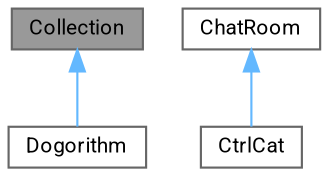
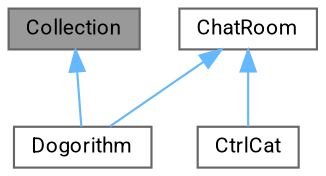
  digraph {
    fontname=Roboto
    node [color=gray40 fillcolor=white fontname=Roboto fontsize=10 shape=box style=filled]
    edge [color=steelblue1 dir=back fontname=Roboto fontsize=10 labelfontname=Helvetica labelfontsize=10 style=solid]
    n1 [fillcolor=grey60 fontcolor=black height=0.2 label=Collection width=0.4]
    n2 [height=0.2 label=Dogorithm width=0.4]
    n3 [height=0.2 label=ChatRoom width=0.4]
    n4 [height=0.2 label=CtrlCat width=0.4]
    n1 -> n2
+   n3 -> n2
    n3 -> n4
  }
